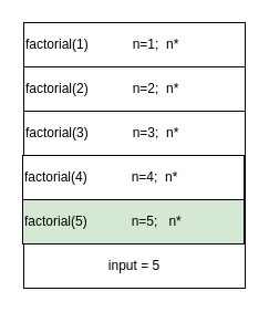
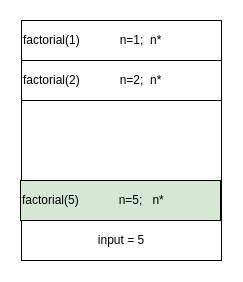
  <mxCell id="0" />
  <mxCell id="1" parent="0" />
  <mxCell id="2" value="" style="endArrow=none;html=1;" edge="1" parent="1"><mxGeometry width="50" height="50" relative="1" as="geometry"><mxPoint x="21" y="260" as="sourcePoint" /><mxPoint x="21" y="20" as="targetPoint" /></mxGeometry></mxCell>
  <mxCell id="3" value="" style="endArrow=none;html=1;" edge="1" parent="1"><mxGeometry width="50" height="50" relative="1" as="geometry"><mxPoint x="221" y="260" as="sourcePoint" /><mxPoint x="221" y="20" as="targetPoint" /></mxGeometry></mxCell>
  <mxCell id="4" value="" style="endArrow=none;html=1;" edge="1" parent="1"><mxGeometry width="50" height="50" relative="1" as="geometry"><mxPoint x="21" y="260" as="sourcePoint" /><mxPoint x="221" y="260" as="targetPoint" /></mxGeometry></mxCell>
  <mxCell id="5" value="input = 5" style="rounded=0;whiteSpace=wrap;html=1;" vertex="1" parent="1"><mxGeometry x="21" y="220" width="200" height="40" as="geometry" /></mxCell>
  <mxCell id="6" value="factorial(5)&amp;nbsp; &amp;nbsp; &amp;nbsp; &amp;nbsp; &amp;nbsp; &amp;nbsp; n=5;&amp;nbsp; &amp;nbsp;n*" style="rounded=0;whiteSpace=wrap;html=1;align=left;fillColor=#d5e8d4;" vertex="1" parent="1"><mxGeometry x="20" y="180" width="200" height="40" as="geometry" /></mxCell>
- <mxCell id="7" value="factorial(4)&amp;nbsp; &amp;nbsp; &amp;nbsp; &amp;nbsp; &amp;nbsp; &amp;nbsp; n=4;&amp;nbsp; n*" style="rounded=0;whiteSpace=wrap;html=1;align=left;" vertex="1" parent="1"><mxGeometry x="20" y="140" width="200" height="40" as="geometry" /></mxCell>
- <mxCell id="8" value="&lt;span&gt;factorial(3)&amp;nbsp; &amp;nbsp; &amp;nbsp; &amp;nbsp; &amp;nbsp; &amp;nbsp; n=3;&amp;nbsp; n*&lt;/span&gt;" style="rounded=0;whiteSpace=wrap;html=1;align=left;" vertex="1" parent="1"><mxGeometry x="21" y="100" width="200" height="40" as="geometry" /></mxCell>
  <mxCell id="9" value="&lt;span&gt;factorial(2)&amp;nbsp; &amp;nbsp; &amp;nbsp; &amp;nbsp; &amp;nbsp; &amp;nbsp; n=2;&amp;nbsp; n*&lt;/span&gt;" style="rounded=0;whiteSpace=wrap;html=1;align=left;" vertex="1" parent="1"><mxGeometry x="21" y="60" width="200" height="40" as="geometry" /></mxCell>
  <mxCell id="10" value="&lt;span&gt;factorial(1)&amp;nbsp; &amp;nbsp; &amp;nbsp; &amp;nbsp; &amp;nbsp; &amp;nbsp; n=1;&amp;nbsp; n*&lt;/span&gt;" style="rounded=0;whiteSpace=wrap;html=1;align=left;" vertex="1" parent="1"><mxGeometry x="21" y="20" width="200" height="40" as="geometry" /></mxCell>
